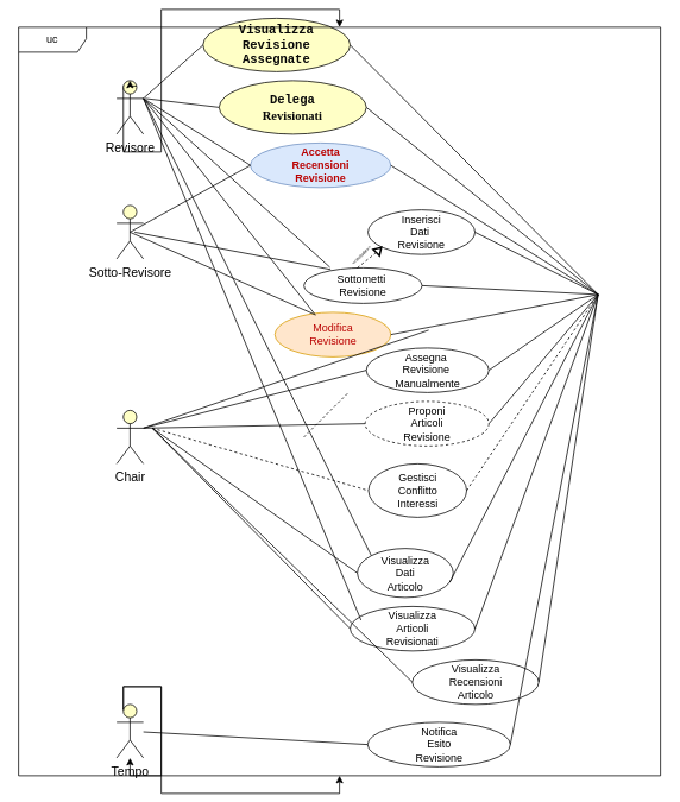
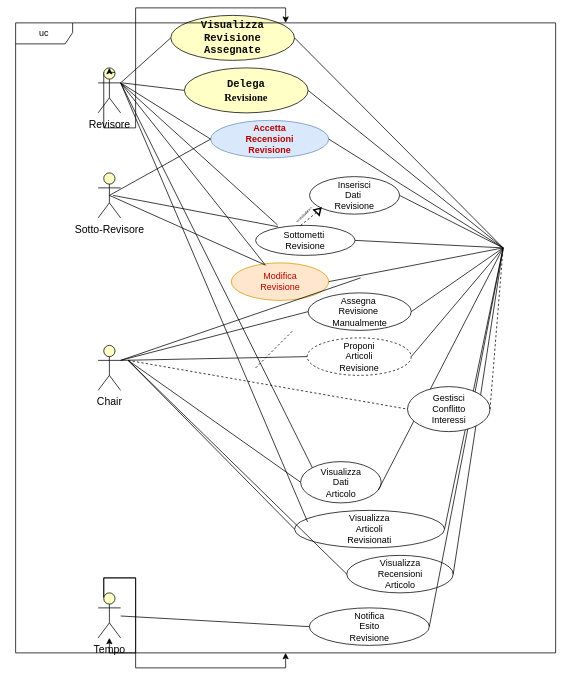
  <mxCell id="0" />
  <mxCell id="1" parent="0" />
  <mxCell id="2" value="&lt;font style=&quot;color: light-dark(rgb(0, 0, 0), rgb(0, 0, 0)); font-size: 14px;&quot;&gt;Chair&lt;/font&gt;" style="shape=umlActor;verticalLabelPosition=bottom;verticalAlign=top;html=1;outlineConnect=0;strokeColor=light-dark(#000000,#000000);fillColor=light-dark(#FFFFC6,#FDF89C);" parent="1" vertex="1"><mxGeometry x="130" y="460" width="30" height="60" as="geometry" /></mxCell>
  <mxCell id="3" style="edgeStyle=orthogonalEdgeStyle;rounded=0;orthogonalLoop=1;jettySize=auto;html=1;exitX=0.25;exitY=0.1;exitDx=0;exitDy=0;exitPerimeter=0;" edge="1" parent="1" source="4" target="6"><mxGeometry relative="1" as="geometry" /></mxCell>
  <mxCell id="4" value="&lt;font style=&quot;color: light-dark(rgb(0, 0, 0), rgb(0, 0, 0));&quot;&gt;&lt;span style=&quot;font-size: 14px;&quot;&gt;Revisore&lt;/span&gt;&lt;/font&gt;" style="shape=umlActor;verticalLabelPosition=bottom;verticalAlign=top;html=1;outlineConnect=0;strokeColor=light-dark(#000000,#000000);fillColor=light-dark(#FFFFC6,#FDF89C);" parent="1" vertex="1"><mxGeometry x="130" y="90" width="30" height="60" as="geometry" /></mxCell>
  <mxCell id="5" value="&lt;font style=&quot;color: light-dark(rgb(9, 9, 9), rgb(0, 0, 0));&quot; face=&quot;Courier New&quot;&gt;&lt;span style=&quot;font-size: 14px;&quot;&gt;&lt;b style=&quot;&quot;&gt;Visualizza&lt;br&gt;Revisione&lt;br&gt;Assegnate&lt;/b&gt;&lt;/span&gt;&lt;/font&gt;" style="ellipse;whiteSpace=wrap;html=1;fillColor=light-dark(#FFFFC6,#FDF89C);strokeColor=light-dark(#000000,#000000);" parent="1" vertex="1"><mxGeometry x="226.88" y="20" width="165" height="60" as="geometry" /></mxCell>
  <mxCell id="6" value="uc" style="shape=umlFrame;whiteSpace=wrap;html=1;pointerEvents=0;strokeColor=light-dark(#000000,#000000);width=76;height=28;" parent="1" vertex="1"><mxGeometry x="20" y="30" width="720" height="840" as="geometry" /></mxCell>
  <mxCell id="7" value="" style="endArrow=none;html=1;rounded=0;strokeColor=light-dark(#000000,#000000);endFill=0;strokeWidth=1;startSize=6;jumpSize=6;targetPerimeterSpacing=0;endSize=6;entryX=1;entryY=0.5;entryDx=0;entryDy=0;startFill=0;" parent="1" target="5" edge="1"><mxGeometry width="50" height="50" relative="1" as="geometry"><mxPoint x="670" y="330" as="sourcePoint" /><mxPoint x="333" y="70" as="targetPoint" /><Array as="points" /></mxGeometry></mxCell>
  <mxCell id="8" value="" style="endArrow=none;html=1;rounded=0;strokeColor=light-dark(#000000,#000000);endFill=0;strokeWidth=1;startSize=6;jumpSize=6;targetPerimeterSpacing=0;endSize=6;entryX=1;entryY=0.5;entryDx=0;entryDy=0;startFill=0;" parent="1" target="54" edge="1"><mxGeometry width="50" height="50" relative="1" as="geometry"><mxPoint x="670" y="330" as="sourcePoint" /><mxPoint x="498" y="70" as="targetPoint" /><Array as="points" /></mxGeometry></mxCell>
  <mxCell id="9" value="" style="endArrow=none;html=1;rounded=0;strokeColor=light-dark(#000000,#000000);endFill=0;strokeWidth=1;startSize=6;jumpSize=6;targetPerimeterSpacing=0;endSize=6;startFill=0;entryX=0;entryY=0.5;entryDx=0;entryDy=0;" parent="1" edge="1" source="54"><mxGeometry width="50" height="50" relative="1" as="geometry"><mxPoint x="162" y="110" as="sourcePoint" /><mxPoint x="324.5" y="130" as="targetPoint" /><Array as="points" /></mxGeometry></mxCell>
  <mxCell id="10" value="" style="endArrow=none;html=1;rounded=0;strokeColor=light-dark(#000000,#000000);endFill=0;strokeWidth=1;startSize=6;jumpSize=6;targetPerimeterSpacing=0;endSize=6;startFill=0;entryX=0;entryY=0.5;entryDx=0;entryDy=0;" parent="1" target="5" edge="1"><mxGeometry width="50" height="50" relative="1" as="geometry"><mxPoint x="160" y="110" as="sourcePoint" /><mxPoint x="312.5" y="50" as="targetPoint" /><Array as="points" /></mxGeometry></mxCell>
  <mxCell id="11" value="&lt;font style=&quot;color: light-dark(rgb(0, 0, 0), rgb(0, 0, 0));&quot;&gt;&lt;span style=&quot;font-size: 14px;&quot;&gt;Sotto-Revisore&lt;/span&gt;&lt;/font&gt;" style="shape=umlActor;verticalLabelPosition=bottom;verticalAlign=top;html=1;outlineConnect=0;strokeColor=light-dark(#000000,#000000);fillColor=light-dark(#FFFFC6,#FDF89C);" vertex="1" parent="1"><mxGeometry x="130" y="230" width="30" height="60" as="geometry" /></mxCell>
  <mxCell id="12" style="edgeStyle=orthogonalEdgeStyle;rounded=0;orthogonalLoop=1;jettySize=auto;html=1;exitX=0.75;exitY=0.1;exitDx=0;exitDy=0;exitPerimeter=0;entryX=0.5;entryY=0;entryDx=0;entryDy=0;entryPerimeter=0;" edge="1" parent="1" source="4" target="4"><mxGeometry relative="1" as="geometry" /></mxCell>
  <mxCell id="13" value="&lt;font style=&quot;color: light-dark(rgb(186, 0, 0), rgb(0, 0, 0));&quot;&gt;&lt;b&gt;Accetta&lt;br&gt;Recensioni&lt;br&gt;Revisione&lt;/b&gt;&lt;/font&gt;" style="ellipse;whiteSpace=wrap;html=1;fillColor=light-dark(#DAE8FC,#FDF89C);strokeColor=light-dark(#6C8EBF,#000000);" vertex="1" parent="1"><mxGeometry x="280" y="160" width="157.5" height="50" as="geometry" /></mxCell>
  <mxCell id="14" value="" style="endArrow=none;html=1;rounded=0;exitX=0.5;exitY=0.5;exitDx=0;exitDy=0;exitPerimeter=0;entryX=0;entryY=0.5;entryDx=0;entryDy=0;strokeColor=light-dark(#000000,#000000);" edge="1" parent="1" source="11" target="13"><mxGeometry width="50" height="50" relative="1" as="geometry"><mxPoint x="430" y="420" as="sourcePoint" /><mxPoint x="480" y="370" as="targetPoint" /></mxGeometry></mxCell>
  <mxCell id="15" value="" style="endArrow=none;html=1;rounded=0;strokeColor=light-dark(#000000,#000000);entryX=1;entryY=0.5;entryDx=0;entryDy=0;" edge="1" parent="1" target="13"><mxGeometry width="50" height="50" relative="1" as="geometry"><mxPoint x="670" y="330" as="sourcePoint" /><mxPoint x="480" y="370" as="targetPoint" /></mxGeometry></mxCell>
  <mxCell id="16" value="" style="endArrow=none;html=1;rounded=0;entryX=0;entryY=0.5;entryDx=0;entryDy=0;strokeColor=light-dark(#000000,#000000);" edge="1" parent="1" target="13"><mxGeometry width="50" height="50" relative="1" as="geometry"><mxPoint x="160" y="110" as="sourcePoint" /><mxPoint x="480" y="370" as="targetPoint" /></mxGeometry></mxCell>
  <mxCell id="17" value="&lt;font style=&quot;color: light-dark(rgb(186, 0, 0), rgb(0, 0, 0));&quot;&gt;Modifica&lt;br&gt;Revisione&lt;/font&gt;" style="ellipse;whiteSpace=wrap;html=1;fillColor=light-dark(#FFE6CC,#FDF89C);strokeColor=light-dark(#D79B00,#000000);" vertex="1" parent="1"><mxGeometry x="307.5" y="350" width="130" height="50" as="geometry" /></mxCell>
  <mxCell id="18" value="" style="endArrow=none;html=1;rounded=0;exitX=1;exitY=0.333;exitDx=0;exitDy=0;exitPerimeter=0;entryX=0.344;entryY=0.04;entryDx=0;entryDy=0;entryPerimeter=0;strokeColor=light-dark(#000000,#000000);" edge="1" parent="1" source="4" target="17"><mxGeometry width="50" height="50" relative="1" as="geometry"><mxPoint x="430" y="420" as="sourcePoint" /><mxPoint x="480" y="370" as="targetPoint" /></mxGeometry></mxCell>
  <mxCell id="19" value="" style="endArrow=none;html=1;rounded=0;exitX=0.5;exitY=0.5;exitDx=0;exitDy=0;exitPerimeter=0;entryX=0.352;entryY=0.06;entryDx=0;entryDy=0;entryPerimeter=0;strokeColor=light-dark(#000000,#000000);" edge="1" parent="1" source="11" target="17"><mxGeometry width="50" height="50" relative="1" as="geometry"><mxPoint x="430" y="420" as="sourcePoint" /><mxPoint x="480" y="370" as="targetPoint" /></mxGeometry></mxCell>
  <mxCell id="20" value="" style="endArrow=none;html=1;rounded=0;entryX=1;entryY=0.5;entryDx=0;entryDy=0;strokeColor=light-dark(#000000,#000000);" edge="1" parent="1" target="17"><mxGeometry width="50" height="50" relative="1" as="geometry"><mxPoint x="670" y="330" as="sourcePoint" /><mxPoint x="480" y="370" as="targetPoint" /></mxGeometry></mxCell>
  <mxCell id="21" value="&lt;font style=&quot;color: light-dark(rgb(0, 0, 0), rgb(0, 0, 0));&quot;&gt;Assegna&amp;nbsp;&lt;br&gt;Revisione&amp;nbsp;&lt;br&gt;Manualmente&lt;/font&gt;" style="ellipse;whiteSpace=wrap;html=1;fillColor=light-dark(#FFFFFF,#FDF89C);strokeColor=light-dark(#000000,#000000);" vertex="1" parent="1"><mxGeometry x="410" y="390" width="137.5" height="50" as="geometry" /></mxCell>
  <mxCell id="22" value="" style="endArrow=none;html=1;rounded=0;exitX=1;exitY=0.333;exitDx=0;exitDy=0;exitPerimeter=0;entryX=0;entryY=0.5;entryDx=0;entryDy=0;strokeColor=light-dark(#000000,#000000);" edge="1" parent="1" source="2" target="21"><mxGeometry width="50" height="50" relative="1" as="geometry"><mxPoint x="430" y="420" as="sourcePoint" /><mxPoint x="480" y="370" as="targetPoint" /></mxGeometry></mxCell>
  <mxCell id="23" value="" style="endArrow=none;html=1;rounded=0;exitX=1;exitY=0.5;exitDx=0;exitDy=0;strokeColor=light-dark(#000000,#000000);" edge="1" parent="1" source="21"><mxGeometry width="50" height="50" relative="1" as="geometry"><mxPoint x="430" y="420" as="sourcePoint" /><mxPoint x="670" y="330" as="targetPoint" /></mxGeometry></mxCell>
  <mxCell id="24" value="&lt;font style=&quot;color: light-dark(rgb(0, 0, 0), rgb(0, 0, 0));&quot;&gt;Proponi&lt;br&gt;Articoli&lt;br&gt;Revisione&lt;/font&gt;" style="ellipse;whiteSpace=wrap;html=1;fillColor=light-dark(#FFFFFF,#FDF89C);strokeColor=light-dark(#000000,#000000);dashed=1;" vertex="1" parent="1"><mxGeometry x="408.75" y="450" width="138.75" height="50" as="geometry" /></mxCell>
  <mxCell id="25" value="" style="endArrow=none;html=1;rounded=0;entryX=0;entryY=0.5;entryDx=0;entryDy=0;strokeColor=light-dark(#000000,#000000);" edge="1" parent="1" target="24"><mxGeometry width="50" height="50" relative="1" as="geometry"><mxPoint x="160" y="480" as="sourcePoint" /><mxPoint x="480" y="370" as="targetPoint" /></mxGeometry></mxCell>
  <mxCell id="26" value="" style="endArrow=none;html=1;rounded=0;exitX=1;exitY=0.5;exitDx=0;exitDy=0;strokeColor=light-dark(#000000,#000000);" edge="1" parent="1" source="24"><mxGeometry width="50" height="50" relative="1" as="geometry"><mxPoint x="430" y="420" as="sourcePoint" /><mxPoint x="670" y="330" as="targetPoint" /></mxGeometry></mxCell>
  <mxCell id="27" value="&lt;font style=&quot;color: light-dark(rgb(0, 0, 0), rgb(0, 0, 0));&quot;&gt;Visualizza&lt;br&gt;Dati&lt;br&gt;Articolo&lt;/font&gt;" style="ellipse;whiteSpace=wrap;html=1;fillColor=light-dark(#FFFFFF,#FDF89C);strokeColor=light-dark(#000000,#000000);" vertex="1" parent="1"><mxGeometry x="400" y="615" width="107.5" height="55" as="geometry" /></mxCell>
  <mxCell id="28" value="" style="endArrow=none;html=1;rounded=0;exitX=0;exitY=0;exitDx=0;exitDy=0;entryX=1;entryY=0.333;entryDx=0;entryDy=0;entryPerimeter=0;strokeColor=light-dark(#000000,#000000);" edge="1" parent="1" source="27" target="4"><mxGeometry width="50" height="50" relative="1" as="geometry"><mxPoint x="430" y="420" as="sourcePoint" /><mxPoint x="480" y="370" as="targetPoint" /></mxGeometry></mxCell>
  <mxCell id="29" value="" style="endArrow=none;html=1;rounded=0;exitX=1;exitY=0.333;exitDx=0;exitDy=0;exitPerimeter=0;" edge="1" parent="1" source="2"><mxGeometry width="50" height="50" relative="1" as="geometry"><mxPoint x="430" y="420" as="sourcePoint" /><mxPoint x="480" y="370" as="targetPoint" /></mxGeometry></mxCell>
  <mxCell id="30" value="" style="endArrow=none;html=1;rounded=0;exitX=0;exitY=0.5;exitDx=0;exitDy=0;strokeColor=light-dark(#000000,#000000);" edge="1" parent="1" source="27"><mxGeometry width="50" height="50" relative="1" as="geometry"><mxPoint x="430" y="420" as="sourcePoint" /><mxPoint x="170" y="480" as="targetPoint" /></mxGeometry></mxCell>
  <mxCell id="31" value="" style="endArrow=none;html=1;rounded=0;exitX=0.963;exitY=0.691;exitDx=0;exitDy=0;exitPerimeter=0;strokeColor=light-dark(#000000,#000000);" edge="1" parent="1" source="27"><mxGeometry width="50" height="50" relative="1" as="geometry"><mxPoint x="430" y="420" as="sourcePoint" /><mxPoint x="670" y="330" as="targetPoint" /></mxGeometry></mxCell>
- <mxCell id="32" value="&lt;font style=&quot;color: light-dark(rgb(0, 0, 0), rgb(0, 0, 0));&quot;&gt;Visualizza&lt;br&gt;Articoli&lt;br&gt;Revisionati&lt;/font&gt;" style="ellipse;whiteSpace=wrap;html=1;fillColor=light-dark(#FFFFFF,#FDF89C);strokeColor=light-dark(#000000,#000000);" vertex="1" parent="1"><mxGeometry x="391.88" y="680" width="140" height="50" as="geometry" /></mxCell>
+ <mxCell id="32" value="&lt;font style=&quot;color: light-dark(rgb(0, 0, 0), rgb(0, 0, 0));&quot;&gt;Visualizza&lt;br&gt;Articoli&lt;br&gt;Revisionati&lt;/font&gt;" style="ellipse;whiteSpace=wrap;html=1;fillColor=light-dark(#FFFFFF,#FDF89C);strokeColor=light-dark(#000000,#000000);" vertex="1" parent="1"><mxGeometry x="391.88" y="680" width="200" height="50" as="geometry" /></mxCell>
  <mxCell id="33" value="" style="endArrow=none;html=1;rounded=0;exitX=0.087;exitY=0.307;exitDx=0;exitDy=0;exitPerimeter=0;strokeColor=light-dark(#000000,#000000);" edge="1" parent="1" source="32"><mxGeometry width="50" height="50" relative="1" as="geometry"><mxPoint x="340" y="490" as="sourcePoint" /><mxPoint x="160" y="110" as="targetPoint" /></mxGeometry></mxCell>
  <mxCell id="34" value="" style="endArrow=none;html=1;rounded=0;strokeColor=light-dark(#000000,#000000);entryX=0;entryY=0.5;entryDx=0;entryDy=0;" edge="1" parent="1" target="32"><mxGeometry width="50" height="50" relative="1" as="geometry"><mxPoint x="170" y="480" as="sourcePoint" /><mxPoint x="380" y="650" as="targetPoint" /></mxGeometry></mxCell>
  <mxCell id="35" value="" style="endArrow=none;html=1;rounded=0;exitX=1;exitY=0.5;exitDx=0;exitDy=0;strokeColor=light-dark(#000000,#000000);" edge="1" parent="1" source="32"><mxGeometry width="50" height="50" relative="1" as="geometry"><mxPoint x="340" y="490" as="sourcePoint" /><mxPoint x="670" y="330" as="targetPoint" /></mxGeometry></mxCell>
  <mxCell id="36" value="&lt;font style=&quot;color: light-dark(rgb(0, 0, 0), rgb(0, 0, 0));&quot;&gt;Sottometti&amp;nbsp;&lt;br&gt;Revisione&lt;/font&gt;" style="ellipse;whiteSpace=wrap;html=1;fillColor=light-dark(#FFFFFF,#FDF89C);strokeColor=light-dark(#000000,#000000);" vertex="1" parent="1"><mxGeometry x="340" y="300" width="132.5" height="40" as="geometry" /></mxCell>
  <mxCell id="37" value="" style="endArrow=none;html=1;rounded=0;entryX=0.221;entryY=-0.013;entryDx=0;entryDy=0;entryPerimeter=0;strokeColor=light-dark(#000000,#000000);" edge="1" parent="1" target="36"><mxGeometry width="50" height="50" relative="1" as="geometry"><mxPoint x="160" y="110" as="sourcePoint" /><mxPoint x="390" y="440" as="targetPoint" /></mxGeometry></mxCell>
  <mxCell id="38" value="" style="endArrow=none;html=1;rounded=0;entryX=0.226;entryY=0.046;entryDx=0;entryDy=0;entryPerimeter=0;strokeColor=light-dark(#000000,#000000);" edge="1" parent="1" target="36"><mxGeometry width="50" height="50" relative="1" as="geometry"><mxPoint x="150" y="260" as="sourcePoint" /><mxPoint x="390" y="440" as="targetPoint" /><Array as="points" /></mxGeometry></mxCell>
  <mxCell id="39" value="" style="endArrow=none;html=1;rounded=0;entryX=1;entryY=0.5;entryDx=0;entryDy=0;strokeColor=light-dark(#000000,#000000);" edge="1" parent="1" target="36"><mxGeometry width="50" height="50" relative="1" as="geometry"><mxPoint x="670" y="330" as="sourcePoint" /><mxPoint x="390" y="440" as="targetPoint" /></mxGeometry></mxCell>
  <mxCell id="40" value="&lt;font style=&quot;color: light-dark(rgb(0, 0, 0), rgb(0, 0, 0));&quot;&gt;Visualizza&lt;br&gt;Recensioni&lt;br&gt;Articolo&lt;/font&gt;" style="ellipse;whiteSpace=wrap;html=1;fillColor=light-dark(#FFFFFF,#FDF89C);strokeColor=light-dark(#000000,#000000);" vertex="1" parent="1"><mxGeometry x="461.57" y="740" width="141.87" height="50" as="geometry" /></mxCell>
  <mxCell id="41" value="" style="endArrow=none;html=1;rounded=0;entryX=0;entryY=0.5;entryDx=0;entryDy=0;strokeColor=light-dark(#000000,#000000);" edge="1" parent="1" target="40"><mxGeometry width="50" height="50" relative="1" as="geometry"><mxPoint x="170" y="480" as="sourcePoint" /><mxPoint x="390" y="440" as="targetPoint" /></mxGeometry></mxCell>
  <mxCell id="42" value="" style="endArrow=none;html=1;rounded=0;exitX=1;exitY=0.5;exitDx=0;exitDy=0;strokeColor=light-dark(#000000,#000000);" edge="1" parent="1" source="40"><mxGeometry width="50" height="50" relative="1" as="geometry"><mxPoint x="340" y="490" as="sourcePoint" /><mxPoint x="670" y="330" as="targetPoint" /></mxGeometry></mxCell>
  <mxCell id="43" style="edgeStyle=orthogonalEdgeStyle;rounded=0;orthogonalLoop=1;jettySize=auto;html=1;exitX=0.25;exitY=0.1;exitDx=0;exitDy=0;exitPerimeter=0;" edge="1" parent="1" source="44" target="6"><mxGeometry relative="1" as="geometry" /></mxCell>
  <mxCell id="44" value="&lt;font style=&quot;color: light-dark(rgb(0, 0, 0), rgb(0, 0, 0));&quot;&gt;&lt;span style=&quot;font-size: 14px;&quot;&gt;Tempo&lt;/span&gt;&lt;/font&gt;&lt;div&gt;&lt;font color=&quot;#000000&quot;&gt;&lt;span style=&quot;font-size: 14px;&quot;&gt;&lt;br&gt;&lt;/span&gt;&lt;/font&gt;&lt;/div&gt;" style="shape=umlActor;verticalLabelPosition=bottom;verticalAlign=top;html=1;outlineConnect=0;strokeColor=light-dark(#000000,#000000);fillColor=light-dark(#FFFFC6,#FDF89C);" vertex="1" parent="1"><mxGeometry x="130" y="790" width="30" height="60" as="geometry" /></mxCell>
  <mxCell id="45" style="edgeStyle=orthogonalEdgeStyle;rounded=0;orthogonalLoop=1;jettySize=auto;html=1;exitX=0.25;exitY=0.1;exitDx=0;exitDy=0;exitPerimeter=0;" edge="1" parent="1" source="44" target="44"><mxGeometry relative="1" as="geometry" /></mxCell>
  <mxCell id="46" value="&lt;font style=&quot;color: light-dark(rgb(0, 0, 0), rgb(0, 0, 0));&quot;&gt;Notifica&lt;br&gt;Esito&lt;br&gt;Revisione&lt;/font&gt;" style="ellipse;whiteSpace=wrap;html=1;fillColor=light-dark(#FFFFFF,#FDF89C);strokeColor=light-dark(#000000,#000000);" vertex="1" parent="1"><mxGeometry x="411.57" y="810" width="160" height="50" as="geometry" /></mxCell>
  <mxCell id="47" value="" style="endArrow=none;html=1;rounded=0;entryX=0;entryY=0.5;entryDx=0;entryDy=0;strokeColor=light-dark(#000000,#000000);" edge="1" parent="1" source="44" target="46"><mxGeometry width="50" height="50" relative="1" as="geometry"><mxPoint x="340" y="490" as="sourcePoint" /><mxPoint x="390" y="440" as="targetPoint" /></mxGeometry></mxCell>
  <mxCell id="48" value="" style="endArrow=none;html=1;rounded=0;exitX=1;exitY=0.5;exitDx=0;exitDy=0;strokeColor=light-dark(#000000,#000000);" edge="1" parent="1" source="46"><mxGeometry width="50" height="50" relative="1" as="geometry"><mxPoint x="340" y="490" as="sourcePoint" /><mxPoint x="670" y="330" as="targetPoint" /></mxGeometry></mxCell>
- <mxCell id="49" value="&lt;font style=&quot;color: light-dark(rgb(0, 0, 0), rgb(0, 0, 0));&quot;&gt;Gestisci&lt;br&gt;Conflitto&lt;br&gt;Interessi&lt;/font&gt;" style="ellipse;whiteSpace=wrap;html=1;fillColor=light-dark(#FFFFFF,#FDF89C);strokeColor=light-dark(#000000,#000000);" vertex="1" parent="1"><mxGeometry x="412.51" y="520" width="110" height="60" as="geometry" /></mxCell>
+ <mxCell id="49" value="&lt;font style=&quot;color: light-dark(rgb(0, 0, 0), rgb(0, 0, 0));&quot;&gt;Gestisci&lt;br&gt;Conflitto&lt;br&gt;Interessi&lt;/font&gt;" style="ellipse;whiteSpace=wrap;html=1;fillColor=light-dark(#FFFFFF,#FDF89C);strokeColor=light-dark(#000000,#000000);" vertex="1" parent="1"><mxGeometry x="542.51" y="515" width="110" height="60" as="geometry" /></mxCell>
  <mxCell id="50" value="" style="endArrow=none;dashed=1;html=1;rounded=0;entryX=0;entryY=0.5;entryDx=0;entryDy=0;strokeColor=light-dark(#000000,#000000);" edge="1" parent="1" target="49"><mxGeometry width="50" height="50" relative="1" as="geometry"><mxPoint x="170" y="480" as="sourcePoint" /><mxPoint x="390" y="440" as="targetPoint" /></mxGeometry></mxCell>
  <mxCell id="51" value="" style="endArrow=none;dashed=1;html=1;rounded=0;exitX=1;exitY=0.5;exitDx=0;exitDy=0;strokeColor=light-dark(#000000,#000000);" edge="1" parent="1" source="49"><mxGeometry width="50" height="50" relative="1" as="geometry"><mxPoint x="340" y="490" as="sourcePoint" /><mxPoint x="670" y="330" as="targetPoint" /></mxGeometry></mxCell>
  <mxCell id="52" value="" style="endArrow=none;dashed=1;html=1;rounded=0;" edge="1" parent="1"><mxGeometry width="50" height="50" relative="1" as="geometry"><mxPoint x="340" y="490" as="sourcePoint" /><mxPoint x="390" y="440" as="targetPoint" /></mxGeometry></mxCell>
  <mxCell id="53" value="" style="endArrow=none;html=1;rounded=0;strokeColor=light-dark(#000000,#000000);endFill=0;strokeWidth=1;startSize=6;jumpSize=6;targetPerimeterSpacing=0;endSize=6;startFill=0;entryX=0;entryY=0.5;entryDx=0;entryDy=0;" edge="1" parent="1" target="54"><mxGeometry width="50" height="50" relative="1" as="geometry"><mxPoint x="162" y="110" as="sourcePoint" /><mxPoint x="324.5" y="130" as="targetPoint" /><Array as="points" /></mxGeometry></mxCell>
- <mxCell id="54" value="&lt;font style=&quot;color: light-dark(rgb(9, 9, 9), rgb(0, 0, 0));&quot;&gt;&lt;span style=&quot;font-size: 14px;&quot;&gt;&lt;b style=&quot;&quot;&gt;&lt;font face=&quot;Courier New&quot;&gt;Delega&lt;/font&gt;&lt;br&gt;&lt;font face=&quot;Times New Roman&quot;&gt;Revisionati&lt;/font&gt;&lt;/b&gt;&lt;/span&gt;&lt;/font&gt;" style="ellipse;whiteSpace=wrap;html=1;fillColor=light-dark(#FFFFC6, #fdf89c);strokeColor=light-dark(#000000,#000000);gradientColor=none;" parent="1" vertex="1"><mxGeometry x="245" y="90" width="165" height="60" as="geometry" /></mxCell>
+ <mxCell id="54" value="&lt;font style=&quot;color: light-dark(rgb(9, 9, 9), rgb(0, 0, 0));&quot;&gt;&lt;span style=&quot;font-size: 14px;&quot;&gt;&lt;b style=&quot;&quot;&gt;&lt;font face=&quot;Courier New&quot;&gt;Delega&lt;/font&gt;&lt;br&gt;&lt;font face=&quot;Times New Roman&quot;&gt;Revisione&lt;/font&gt;&lt;/b&gt;&lt;/span&gt;&lt;/font&gt;" style="ellipse;whiteSpace=wrap;html=1;fillColor=light-dark(#FFFFC6, #fdf89c);strokeColor=light-dark(#000000,#000000);gradientColor=none;" parent="1" vertex="1"><mxGeometry x="245" y="90" width="165" height="60" as="geometry" /></mxCell>
  <mxCell id="55" value="&lt;font style=&quot;color: light-dark(rgb(0, 0, 0), rgb(0, 0, 0));&quot;&gt;Inserisci&lt;br&gt;Dati&amp;nbsp;&lt;br&gt;Revisione&lt;/font&gt;" style="ellipse;whiteSpace=wrap;html=1;fillColor=light-dark(#FFFFFF,#FDF89C);strokeColor=light-dark(#000000,#000000);" vertex="1" parent="1"><mxGeometry x="411.88" y="235" width="120" height="50" as="geometry" /></mxCell>
  <mxCell id="56" value="" style="endArrow=none;html=1;rounded=0;entryX=1;entryY=0.5;entryDx=0;entryDy=0;strokeColor=light-dark(#000000,#000000);" edge="1" parent="1" target="55"><mxGeometry width="50" height="50" relative="1" as="geometry"><mxPoint x="670" y="330" as="sourcePoint" /><mxPoint x="390" y="440" as="targetPoint" /></mxGeometry></mxCell>
  <mxCell id="57" value="" style="endArrow=none;dashed=1;html=1;rounded=0;entryX=0.122;entryY=0.833;entryDx=0;entryDy=0;entryPerimeter=0;strokeColor=light-dark(#000000,#000000);" edge="1" parent="1" source="59" target="55"><mxGeometry width="50" height="50" relative="1" as="geometry"><mxPoint x="400" y="300" as="sourcePoint" /><mxPoint x="440" y="260" as="targetPoint" /></mxGeometry></mxCell>
  <mxCell id="58" value="" style="endArrow=none;dashed=1;html=1;rounded=0;entryX=0;entryY=0.5;entryDx=0;entryDy=0;entryPerimeter=0;strokeColor=light-dark(#000000,#000000);" edge="1" parent="1" target="59"><mxGeometry width="50" height="50" relative="1" as="geometry"><mxPoint x="400" y="300" as="sourcePoint" /><mxPoint x="427" y="277" as="targetPoint" /></mxGeometry></mxCell>
  <mxCell id="59" value="" style="verticalLabelPosition=bottom;verticalAlign=top;html=1;strokeWidth=2;shape=mxgraph.arrows2.arrow;dy=0.6;dx=40;notch=0;rotation=-45;" vertex="1" parent="1"><mxGeometry x="420" y="275" width="8.12" height="10" as="geometry" /></mxCell>
  <mxCell id="60" value="&lt;font style=&quot;color: light-dark(rgb(0, 0, 0), rgb(0, 0, 0)); font-size: 5px;&quot;&gt;&amp;lt;&amp;lt;Include&amp;gt;&amp;gt;&lt;/font&gt;" style="text;html=1;align=center;verticalAlign=middle;resizable=0;points=[];autosize=1;strokeColor=none;fillColor=none;rotation=-45;" vertex="1" parent="1"><mxGeometry x="378.12" y="270" width="50" height="30" as="geometry" /></mxCell>
